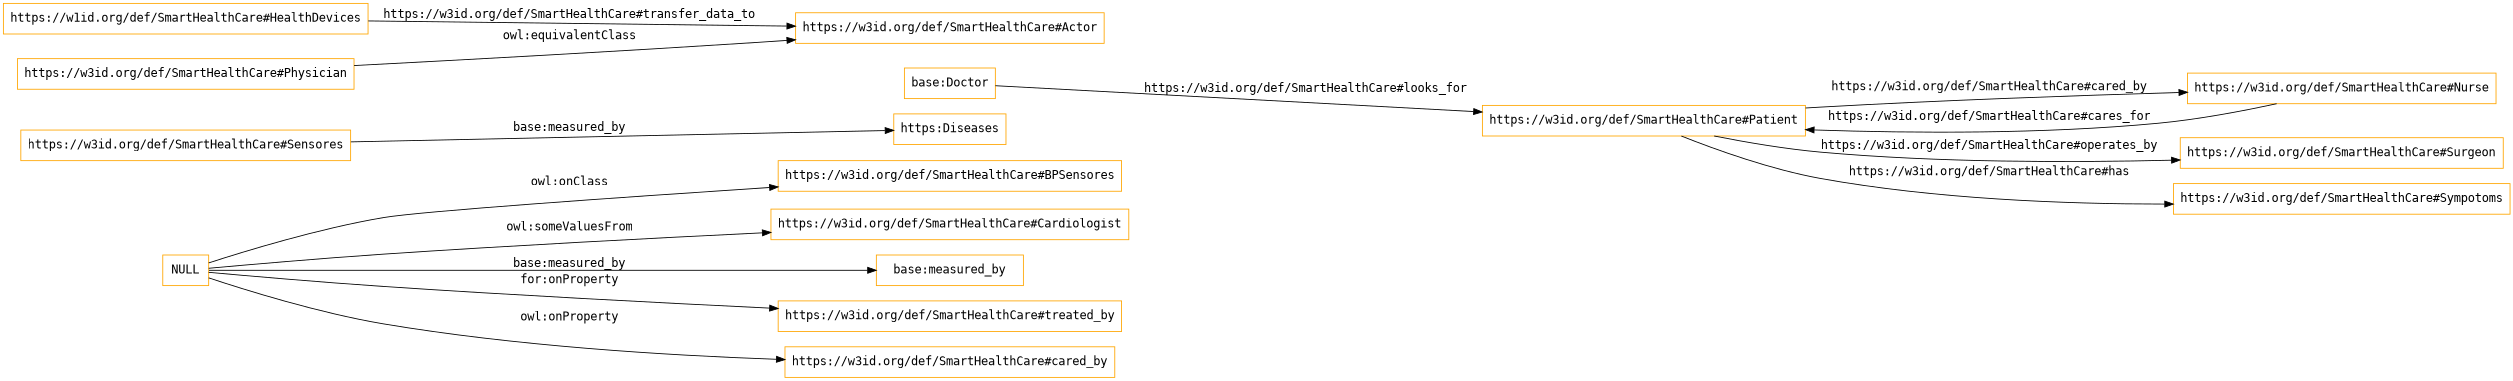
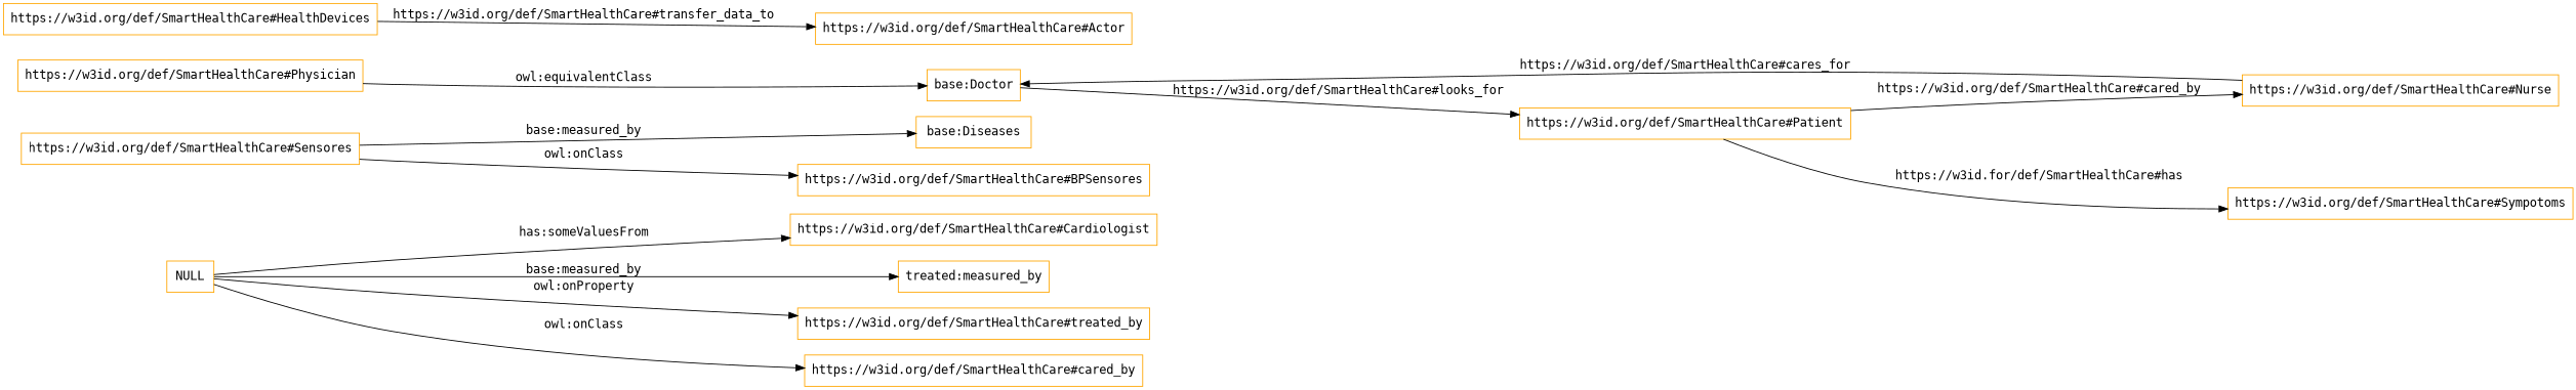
  digraph {
    fontname="DejaVu Sans Mono"
    rankdir=LR
    node [color=orange fontname="DejaVu Sans Mono" shape=rectangle]
    edge [fontname="DejaVu Sans Mono"]
    "https://w3id.org/def/SmartHealthCare#Sensores"
-   "base:Diseases" [label="https:Diseases"]
-   "https://w3id.org/def/SmartHealthCare#HealthDevices" [label="https://w1id.org/def/SmartHealthCare#HealthDevices"]
+   "base:Diseases"
+   "https://w3id.org/def/SmartHealthCare#HealthDevices"
    "https://w3id.org/def/SmartHealthCare#Actor"
    "https://w3id.org/def/SmartHealthCare#Patient"
-   "https://w3id.org/def/SmartHealthCare#Surgeon"
    "https://w3id.org/def/SmartHealthCare#Nurse"
    "https://w3id.org/def/SmartHealthCare#Sympotoms"
    "https://w3id.org/def/SmartHealthCare#Physician"
    "base:Doctor"
    NULL
    "https://w3id.org/def/SmartHealthCare#Cardiologist"
    "https://w3id.org/def/SmartHealthCare#BPSensores"
-   "base:measured_by"
+   "base:measured_by" [label="treated:measured_by"]
    "https://w3id.org/def/SmartHealthCare#treated_by"
    "https://w3id.org/def/SmartHealthCare#cared_by"
    "https://w3id.org/def/SmartHealthCare#Sensores" -> "base:Diseases" [label="base:measured_by"]
    "https://w3id.org/def/SmartHealthCare#HealthDevices" -> "https://w3id.org/def/SmartHealthCare#Actor" [label="https://w3id.org/def/SmartHealthCare#transfer_data_to"]
-   "https://w3id.org/def/SmartHealthCare#Patient" -> "https://w3id.org/def/SmartHealthCare#Surgeon" [label="https://w3id.org/def/SmartHealthCare#operates_by"]
    "https://w3id.org/def/SmartHealthCare#Patient" -> "https://w3id.org/def/SmartHealthCare#Nurse" [label="https://w3id.org/def/SmartHealthCare#cared_by"]
-   "https://w3id.org/def/SmartHealthCare#Patient" -> "https://w3id.org/def/SmartHealthCare#Sympotoms" [label="https://w3id.org/def/SmartHealthCare#has"]
-   "https://w3id.org/def/SmartHealthCare#Nurse" -> "https://w3id.org/def/SmartHealthCare#Patient" [label="https://w3id.org/def/SmartHealthCare#cares_for"]
-   "https://w3id.org/def/SmartHealthCare#Physician" -> "https://w3id.org/def/SmartHealthCare#Actor" [label="owl:equivalentClass"]
+   "https://w3id.org/def/SmartHealthCare#Patient" -> "https://w3id.org/def/SmartHealthCare#Sympotoms" [label="https://w3id.for/def/SmartHealthCare#has"]
+   "https://w3id.org/def/SmartHealthCare#Nurse" -> "base:Doctor" [label="https://w3id.org/def/SmartHealthCare#cares_for"]
+   "https://w3id.org/def/SmartHealthCare#Physician" -> "base:Doctor" [label="owl:equivalentClass"]
    "base:Doctor" -> "https://w3id.org/def/SmartHealthCare#Patient" [label="https://w3id.org/def/SmartHealthCare#looks_for"]
-   NULL -> "https://w3id.org/def/SmartHealthCare#Cardiologist" [label="owl:someValuesFrom"]
-   NULL -> "https://w3id.org/def/SmartHealthCare#BPSensores" [label="owl:onClass"]
+   NULL -> "https://w3id.org/def/SmartHealthCare#Cardiologist" [label="has:someValuesFrom"]
+   "https://w3id.org/def/SmartHealthCare#Sensores" -> "https://w3id.org/def/SmartHealthCare#BPSensores" [label="owl:onClass"]
    NULL -> "base:measured_by" [label="base:measured_by"]
-   NULL -> "https://w3id.org/def/SmartHealthCare#treated_by" [label="for:onProperty"]
-   NULL -> "https://w3id.org/def/SmartHealthCare#cared_by" [label="owl:onProperty"]
+   NULL -> "https://w3id.org/def/SmartHealthCare#treated_by" [label="owl:onProperty"]
+   NULL -> "https://w3id.org/def/SmartHealthCare#cared_by" [label="owl:onClass"]
  }
